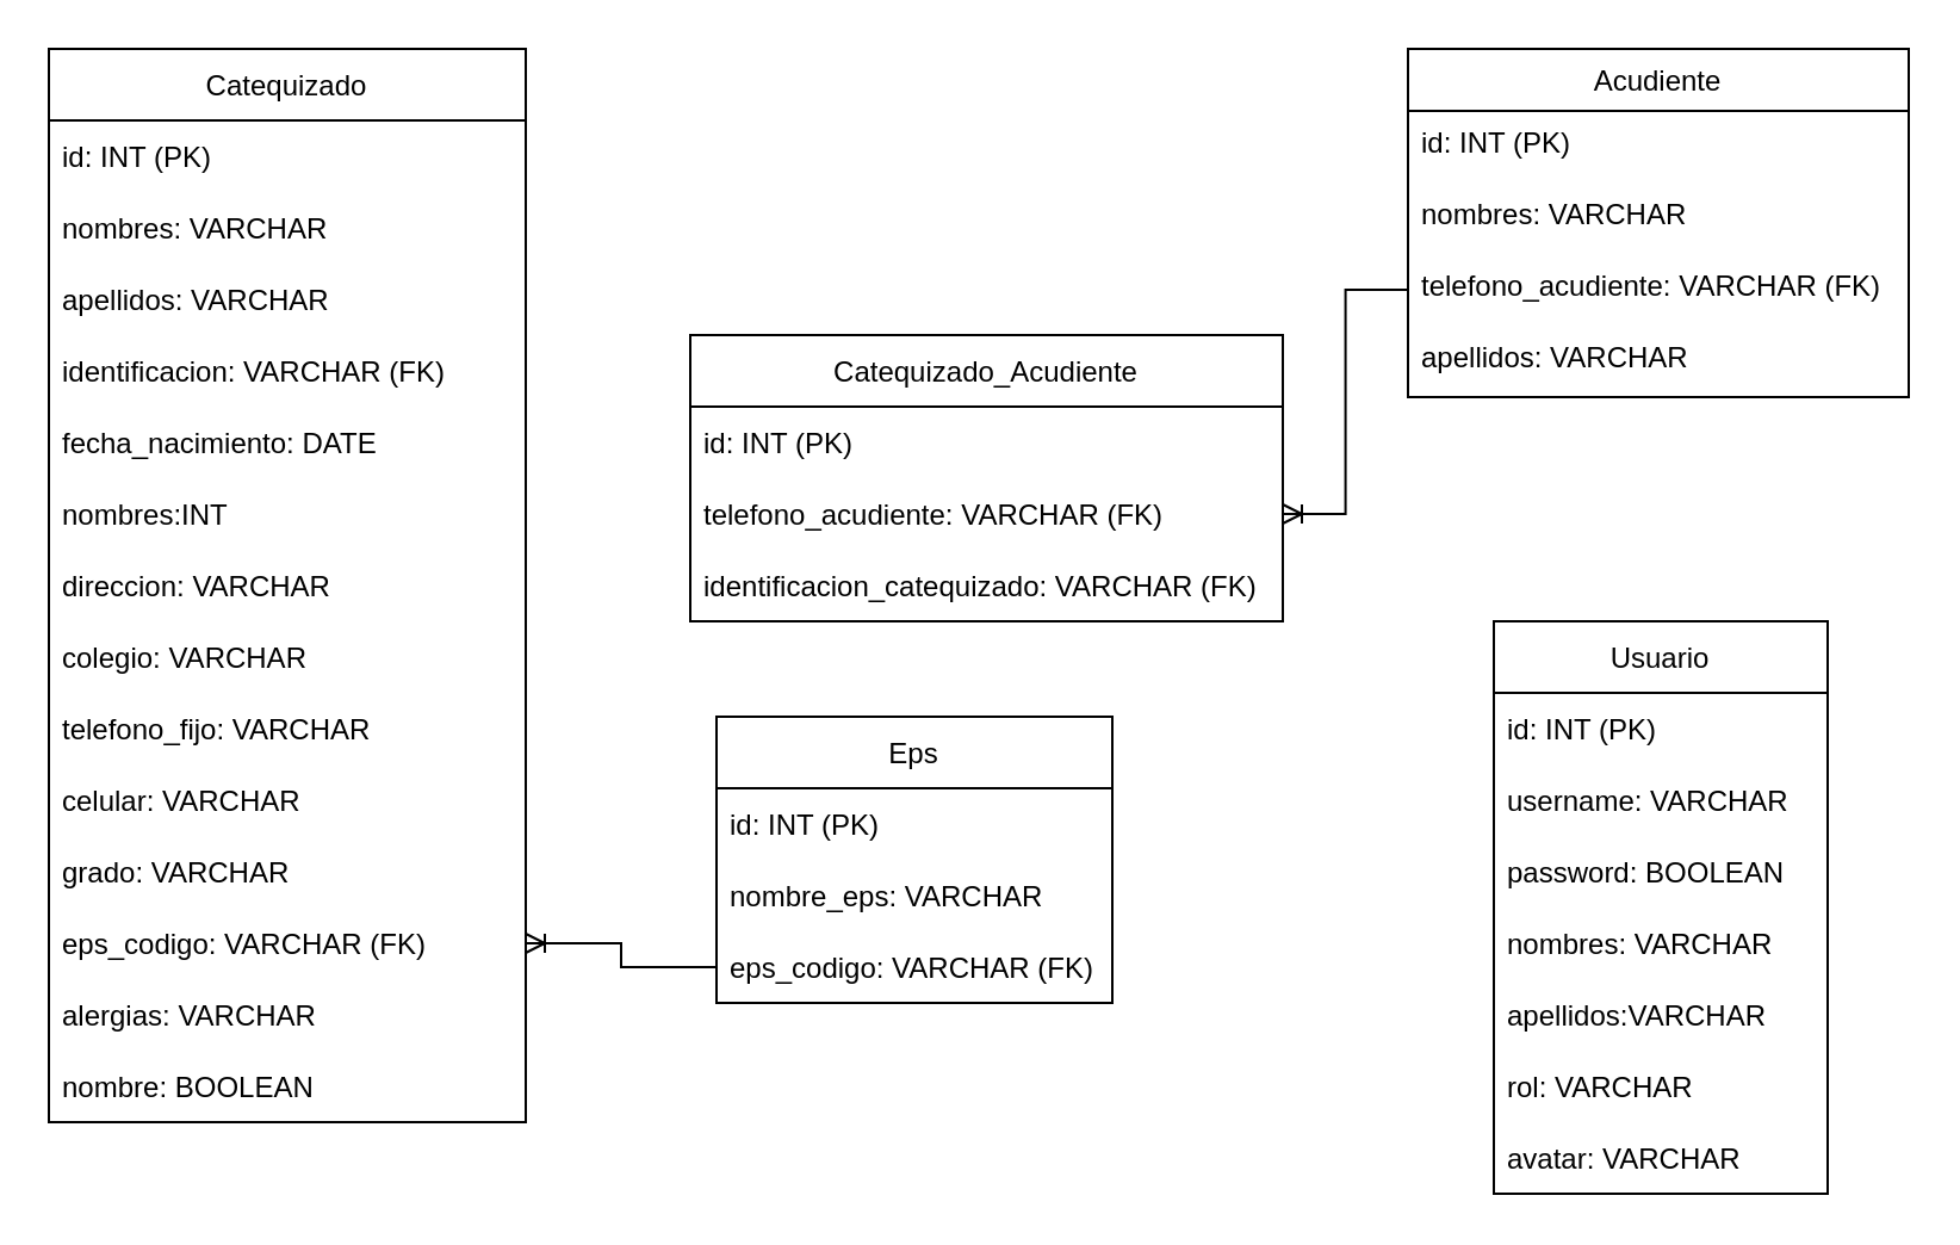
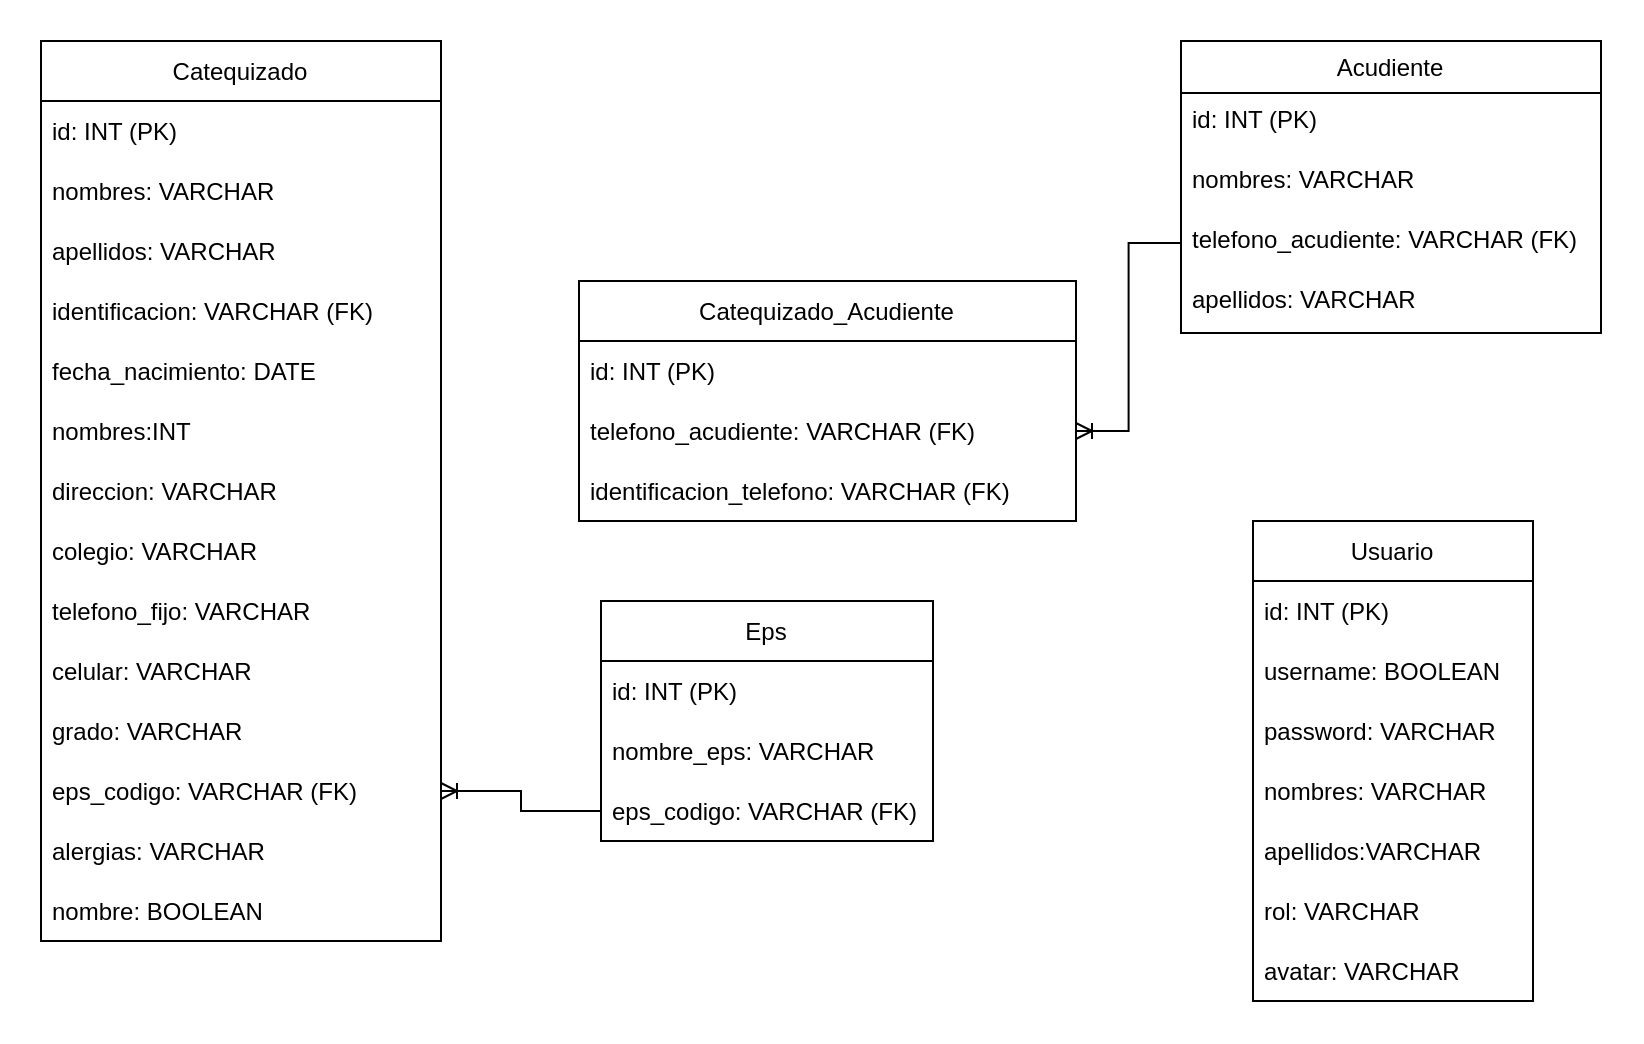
  <mxCell id="0" />
  <mxCell id="1" parent="0" />
  <mxCell id="2" value="Catequizado" style="swimlane;fontStyle=0;childLayout=stackLayout;horizontal=1;startSize=30;horizontalStack=0;resizeParent=1;resizeParentMax=0;resizeLast=0;collapsible=1;marginBottom=0;" parent="1" vertex="1"><mxGeometry x="20" y="20" width="200" height="450" as="geometry"><mxRectangle x="340" y="260" width="60" height="30" as="alternateBounds" /></mxGeometry></mxCell>
  <mxCell id="3" value="id: INT (PK)" style="text;strokeColor=none;fillColor=none;align=left;verticalAlign=middle;spacingLeft=4;spacingRight=4;overflow=hidden;points=[[0,0.5],[1,0.5]];portConstraint=eastwest;rotatable=0;" parent="2" vertex="1"><mxGeometry y="30" width="200" height="30" as="geometry" /></mxCell>
  <mxCell id="4" value="nombres: VARCHAR               " style="text;strokeColor=none;fillColor=none;align=left;verticalAlign=middle;spacingLeft=4;spacingRight=4;overflow=hidden;points=[[0,0.5],[1,0.5]];portConstraint=eastwest;rotatable=0;" parent="2" vertex="1"><mxGeometry y="60" width="200" height="30" as="geometry" /></mxCell>
  <mxCell id="5" value="apellidos: VARCHAR" style="text;strokeColor=none;fillColor=none;align=left;verticalAlign=middle;spacingLeft=4;spacingRight=4;overflow=hidden;points=[[0,0.5],[1,0.5]];portConstraint=eastwest;rotatable=0;" parent="2" vertex="1"><mxGeometry y="90" width="200" height="30" as="geometry" /></mxCell>
  <mxCell id="6" value="identificacion: VARCHAR (FK)" style="text;strokeColor=none;fillColor=none;align=left;verticalAlign=middle;spacingLeft=4;spacingRight=4;overflow=hidden;points=[[0,0.5],[1,0.5]];portConstraint=eastwest;rotatable=0;" parent="2" vertex="1"><mxGeometry y="120" width="200" height="30" as="geometry" /></mxCell>
  <mxCell id="7" value="fecha_nacimiento: DATE" style="text;strokeColor=none;fillColor=none;align=left;verticalAlign=middle;spacingLeft=4;spacingRight=4;overflow=hidden;points=[[0,0.5],[1,0.5]];portConstraint=eastwest;rotatable=0;" parent="2" vertex="1"><mxGeometry y="150" width="200" height="30" as="geometry" /></mxCell>
  <mxCell id="8" value="nombres:INT" style="text;strokeColor=none;fillColor=none;align=left;verticalAlign=middle;spacingLeft=4;spacingRight=4;overflow=hidden;points=[[0,0.5],[1,0.5]];portConstraint=eastwest;rotatable=0;" parent="2" vertex="1"><mxGeometry y="180" width="200" height="30" as="geometry" /></mxCell>
  <mxCell id="9" value="direccion: VARCHAR" style="text;strokeColor=none;fillColor=none;align=left;verticalAlign=middle;spacingLeft=4;spacingRight=4;overflow=hidden;points=[[0,0.5],[1,0.5]];portConstraint=eastwest;rotatable=0;" parent="2" vertex="1"><mxGeometry y="210" width="200" height="30" as="geometry" /></mxCell>
  <mxCell id="10" value="colegio: VARCHAR" style="text;strokeColor=none;fillColor=none;align=left;verticalAlign=middle;spacingLeft=4;spacingRight=4;overflow=hidden;points=[[0,0.5],[1,0.5]];portConstraint=eastwest;rotatable=0;" parent="2" vertex="1"><mxGeometry y="240" width="200" height="30" as="geometry" /></mxCell>
  <mxCell id="11" value="telefono_fijo: VARCHAR" style="text;strokeColor=none;fillColor=none;align=left;verticalAlign=middle;spacingLeft=4;spacingRight=4;overflow=hidden;points=[[0,0.5],[1,0.5]];portConstraint=eastwest;rotatable=0;" parent="2" vertex="1"><mxGeometry y="270" width="200" height="30" as="geometry" /></mxCell>
  <mxCell id="12" value="celular: VARCHAR" style="text;strokeColor=none;fillColor=none;align=left;verticalAlign=middle;spacingLeft=4;spacingRight=4;overflow=hidden;points=[[0,0.5],[1,0.5]];portConstraint=eastwest;rotatable=0;" parent="2" vertex="1"><mxGeometry y="300" width="200" height="30" as="geometry" /></mxCell>
  <mxCell id="13" value="grado: VARCHAR" style="text;strokeColor=none;fillColor=none;align=left;verticalAlign=middle;spacingLeft=4;spacingRight=4;overflow=hidden;points=[[0,0.5],[1,0.5]];portConstraint=eastwest;rotatable=0;" parent="2" vertex="1"><mxGeometry y="330" width="200" height="30" as="geometry" /></mxCell>
  <mxCell id="14" value="eps_codigo: VARCHAR (FK)" style="text;strokeColor=none;fillColor=none;align=left;verticalAlign=middle;spacingLeft=4;spacingRight=4;overflow=hidden;points=[[0,0.5],[1,0.5]];portConstraint=eastwest;rotatable=0;" parent="2" vertex="1"><mxGeometry y="360" width="200" height="30" as="geometry" /></mxCell>
  <mxCell id="15" value="alergias: VARCHAR" style="text;strokeColor=none;fillColor=none;align=left;verticalAlign=middle;spacingLeft=4;spacingRight=4;overflow=hidden;points=[[0,0.5],[1,0.5]];portConstraint=eastwest;rotatable=0;" parent="2" vertex="1"><mxGeometry y="390" width="200" height="30" as="geometry" /></mxCell>
  <mxCell id="16" value="nombre: BOOLEAN" style="text;strokeColor=none;fillColor=none;align=left;verticalAlign=middle;spacingLeft=4;spacingRight=4;overflow=hidden;points=[[0,0.5],[1,0.5]];portConstraint=eastwest;rotatable=0;" parent="2" vertex="1"><mxGeometry y="420" width="200" height="30" as="geometry" /></mxCell>
  <mxCell id="17" value="Acudiente" style="swimlane;fontStyle=0;childLayout=stackLayout;horizontal=1;startSize=26;horizontalStack=0;resizeParent=1;resizeParentMax=0;resizeLast=0;collapsible=1;marginBottom=0;align=center;fontSize=12;" parent="1" vertex="1"><mxGeometry x="590" y="20" width="210" height="146" as="geometry" /></mxCell>
  <mxCell id="18" value="id: INT (PK)" style="text;strokeColor=none;fillColor=none;spacingLeft=4;spacingRight=4;overflow=hidden;rotatable=0;points=[[0,0.5],[1,0.5]];portConstraint=eastwest;fontSize=12;" parent="17" vertex="1"><mxGeometry y="26" width="210" height="30" as="geometry" /></mxCell>
  <mxCell id="19" value="nombres: VARCHAR" style="text;strokeColor=none;fillColor=none;spacingLeft=4;spacingRight=4;overflow=hidden;rotatable=0;points=[[0,0.5],[1,0.5]];portConstraint=eastwest;fontSize=12;" parent="17" vertex="1"><mxGeometry y="56" width="210" height="30" as="geometry" /></mxCell>
  <mxCell id="20" value="telefono_acudiente: VARCHAR (FK)" style="text;strokeColor=none;fillColor=none;spacingLeft=4;spacingRight=4;overflow=hidden;rotatable=0;points=[[0,0.5],[1,0.5]];portConstraint=eastwest;fontSize=12;" parent="17" vertex="1"><mxGeometry y="86" width="210" height="30" as="geometry" /></mxCell>
  <mxCell id="21" value="apellidos: VARCHAR" style="text;strokeColor=none;fillColor=none;spacingLeft=4;spacingRight=4;overflow=hidden;rotatable=0;points=[[0,0.5],[1,0.5]];portConstraint=eastwest;fontSize=12;" parent="17" vertex="1"><mxGeometry y="116" width="210" height="30" as="geometry" /></mxCell>
  <mxCell id="22" value="Usuario" style="swimlane;fontStyle=0;childLayout=stackLayout;horizontal=1;startSize=30;horizontalStack=0;resizeParent=1;resizeParentMax=0;resizeLast=0;collapsible=1;marginBottom=0;" parent="1" vertex="1"><mxGeometry x="626" y="260" width="140" height="240" as="geometry" /></mxCell>
  <mxCell id="23" value="id: INT (PK)" style="text;strokeColor=none;fillColor=none;align=left;verticalAlign=middle;spacingLeft=4;spacingRight=4;overflow=hidden;points=[[0,0.5],[1,0.5]];portConstraint=eastwest;rotatable=0;" parent="22" vertex="1"><mxGeometry y="30" width="140" height="30" as="geometry" /></mxCell>
- <mxCell id="24" value="username: VARCHAR" style="text;strokeColor=none;fillColor=none;align=left;verticalAlign=middle;spacingLeft=4;spacingRight=4;overflow=hidden;points=[[0,0.5],[1,0.5]];portConstraint=eastwest;rotatable=0;" parent="22" vertex="1"><mxGeometry y="60" width="140" height="30" as="geometry" /></mxCell>
- <mxCell id="25" value="password: BOOLEAN" style="text;strokeColor=none;fillColor=none;align=left;verticalAlign=middle;spacingLeft=4;spacingRight=4;overflow=hidden;points=[[0,0.5],[1,0.5]];portConstraint=eastwest;rotatable=0;" parent="22" vertex="1"><mxGeometry y="90" width="140" height="30" as="geometry" /></mxCell>
+ <mxCell id="24" value="username: BOOLEAN" style="text;strokeColor=none;fillColor=none;align=left;verticalAlign=middle;spacingLeft=4;spacingRight=4;overflow=hidden;points=[[0,0.5],[1,0.5]];portConstraint=eastwest;rotatable=0;" parent="22" vertex="1"><mxGeometry y="60" width="140" height="30" as="geometry" /></mxCell>
+ <mxCell id="25" value="password: VARCHAR" style="text;strokeColor=none;fillColor=none;align=left;verticalAlign=middle;spacingLeft=4;spacingRight=4;overflow=hidden;points=[[0,0.5],[1,0.5]];portConstraint=eastwest;rotatable=0;" parent="22" vertex="1"><mxGeometry y="90" width="140" height="30" as="geometry" /></mxCell>
  <mxCell id="26" value="nombres: VARCHAR" style="text;strokeColor=none;fillColor=none;align=left;verticalAlign=middle;spacingLeft=4;spacingRight=4;overflow=hidden;points=[[0,0.5],[1,0.5]];portConstraint=eastwest;rotatable=0;" parent="22" vertex="1"><mxGeometry y="120" width="140" height="30" as="geometry" /></mxCell>
  <mxCell id="27" value="apellidos:VARCHAR" style="text;strokeColor=none;fillColor=none;align=left;verticalAlign=middle;spacingLeft=4;spacingRight=4;overflow=hidden;points=[[0,0.5],[1,0.5]];portConstraint=eastwest;rotatable=0;" parent="22" vertex="1"><mxGeometry y="150" width="140" height="30" as="geometry" /></mxCell>
  <mxCell id="28" value="rol: VARCHAR" style="text;strokeColor=none;fillColor=none;align=left;verticalAlign=middle;spacingLeft=4;spacingRight=4;overflow=hidden;points=[[0,0.5],[1,0.5]];portConstraint=eastwest;rotatable=0;" vertex="1" parent="22"><mxGeometry y="180" width="140" height="30" as="geometry" /></mxCell>
  <mxCell id="29" value="avatar: VARCHAR" style="text;strokeColor=none;fillColor=none;align=left;verticalAlign=middle;spacingLeft=4;spacingRight=4;overflow=hidden;points=[[0,0.5],[1,0.5]];portConstraint=eastwest;rotatable=0;" parent="22" vertex="1"><mxGeometry y="210" width="140" height="30" as="geometry" /></mxCell>
  <mxCell id="30" value="Catequizado_Acudiente" style="swimlane;fontStyle=0;childLayout=stackLayout;horizontal=1;startSize=30;horizontalStack=0;resizeParent=1;resizeParentMax=0;resizeLast=0;collapsible=1;marginBottom=0;" parent="1" vertex="1"><mxGeometry x="289" y="140" width="248.5" height="120" as="geometry" /></mxCell>
  <mxCell id="31" value="id: INT (PK)" style="text;strokeColor=none;fillColor=none;align=left;verticalAlign=middle;spacingLeft=4;spacingRight=4;overflow=hidden;points=[[0,0.5],[1,0.5]];portConstraint=eastwest;rotatable=0;" parent="30" vertex="1"><mxGeometry y="30" width="248.5" height="30" as="geometry" /></mxCell>
  <mxCell id="32" value="telefono_acudiente: VARCHAR (FK)" style="text;strokeColor=none;fillColor=none;align=left;verticalAlign=middle;spacingLeft=4;spacingRight=4;overflow=hidden;points=[[0,0.5],[1,0.5]];portConstraint=eastwest;rotatable=0;" parent="30" vertex="1"><mxGeometry y="60" width="248.5" height="30" as="geometry" /></mxCell>
- <mxCell id="33" value="identificacion_catequizado: VARCHAR (FK)" style="text;strokeColor=none;fillColor=none;align=left;verticalAlign=middle;spacingLeft=4;spacingRight=4;overflow=hidden;points=[[0,0.5],[1,0.5]];portConstraint=eastwest;rotatable=0;" parent="30" vertex="1"><mxGeometry y="90" width="248.5" height="30" as="geometry" /></mxCell>
+ <mxCell id="33" value="identificacion_telefono: VARCHAR (FK)" style="text;strokeColor=none;fillColor=none;align=left;verticalAlign=middle;spacingLeft=4;spacingRight=4;overflow=hidden;points=[[0,0.5],[1,0.5]];portConstraint=eastwest;rotatable=0;" parent="30" vertex="1"><mxGeometry y="90" width="248.5" height="30" as="geometry" /></mxCell>
  <mxCell id="34" value="" style="edgeStyle=orthogonalEdgeStyle;fontSize=12;html=1;endArrow=ERoneToMany;rounded=0;jumpStyle=none;exitX=0;exitY=0.5;exitDx=0;exitDy=0;entryX=1;entryY=0.5;entryDx=0;entryDy=0;" edge="1" parent="1" source="20" target="32"><mxGeometry width="100" height="100" relative="1" as="geometry"><mxPoint x="658.5" y="500" as="sourcePoint" /><mxPoint x="586" y="280" as="targetPoint" /></mxGeometry></mxCell>
  <mxCell id="35" value="Eps" style="swimlane;fontStyle=0;childLayout=stackLayout;horizontal=1;startSize=30;horizontalStack=0;resizeParent=1;resizeParentMax=0;resizeLast=0;collapsible=1;marginBottom=0;" vertex="1" parent="1"><mxGeometry x="300" y="300" width="166" height="120" as="geometry" /></mxCell>
  <mxCell id="36" value="id: INT (PK)" style="text;strokeColor=none;fillColor=none;align=left;verticalAlign=middle;spacingLeft=4;spacingRight=4;overflow=hidden;points=[[0,0.5],[1,0.5]];portConstraint=eastwest;rotatable=0;" vertex="1" parent="35"><mxGeometry y="30" width="166" height="30" as="geometry" /></mxCell>
  <mxCell id="37" value="nombre_eps: VARCHAR" style="text;strokeColor=none;fillColor=none;align=left;verticalAlign=middle;spacingLeft=4;spacingRight=4;overflow=hidden;points=[[0,0.5],[1,0.5]];portConstraint=eastwest;rotatable=0;" vertex="1" parent="35"><mxGeometry y="60" width="166" height="30" as="geometry" /></mxCell>
  <mxCell id="38" value="eps_codigo: VARCHAR (FK)" style="text;strokeColor=none;fillColor=none;align=left;verticalAlign=middle;spacingLeft=4;spacingRight=4;overflow=hidden;points=[[0,0.5],[1,0.5]];portConstraint=eastwest;rotatable=0;" vertex="1" parent="35"><mxGeometry y="90" width="166" height="30" as="geometry" /></mxCell>
  <mxCell id="39" value="" style="edgeStyle=orthogonalEdgeStyle;fontSize=12;html=1;endArrow=ERoneToMany;rounded=0;jumpStyle=none;entryX=1;entryY=0.5;entryDx=0;entryDy=0;exitX=0;exitY=0.5;exitDx=0;exitDy=0;" edge="1" parent="1" source="38" target="14"><mxGeometry width="100" height="100" relative="1" as="geometry"><mxPoint x="316" y="480" as="sourcePoint" /><mxPoint x="260" y="390" as="targetPoint" /></mxGeometry></mxCell>
